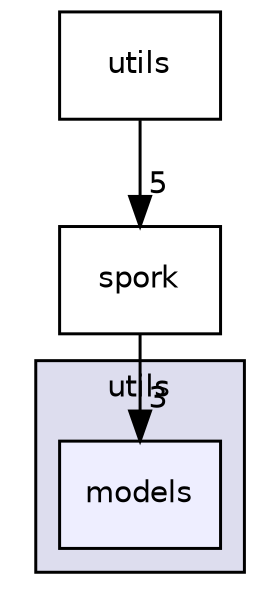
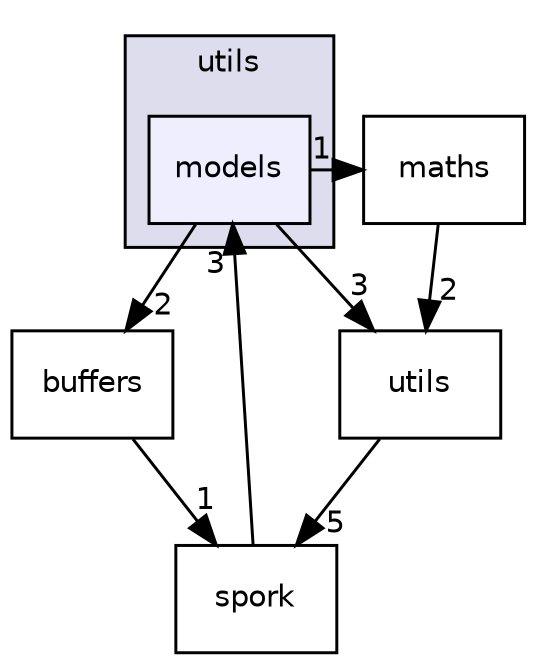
  digraph {
    compound=true
    node [fontname=Helvetica fontsize=10 shape=box]
    edge [headlabel=1 labeldistance=1.5 labelfontname=Helvetica labelfontsize=10]
    n1 [fillcolor="#eeeeff" label=models pencolor=black style=filled]
+   n2 [label=maths]
+   n3 [label=buffers]
    n4 [label=utils]
    n5 [label=spork]
    subgraph cluster_1 {
      bgcolor="#ddddee"
      fontname=Helvetica
      fontsize=10
      label=utils
      pencolor=black
      n1
    }
+   n1 -> n2
+   n1 -> n3 [headlabel=2]
+   n1 -> n4 [headlabel=3]
+   n2 -> n4 [headlabel=2]
+   n3 -> n5
    n4 -> n5 [headlabel=5]
    n5 -> n1 [headlabel=3]
  }
